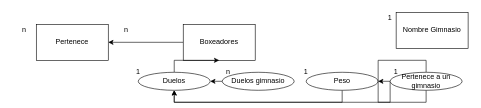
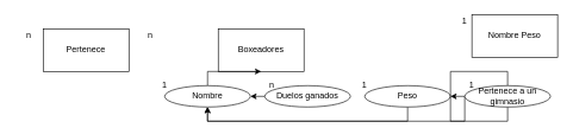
  <mxCell id="0" />
  <mxCell id="1" parent="0" />
  <mxCell id="2" value="Pertenece" style="rounded=0;whiteSpace=wrap;html=1;" vertex="1" parent="1"><mxGeometry x="60" y="40" width="120" height="60" as="geometry" /></mxCell>
- <mxCell id="3" style="edgeStyle=orthogonalEdgeStyle;rounded=0;orthogonalLoop=1;jettySize=auto;html=1;exitX=0;exitY=0.5;exitDx=0;exitDy=0;entryX=1;entryY=0.5;entryDx=0;entryDy=0;" edge="1" parent="1" source="4" target="2"><mxGeometry relative="1" as="geometry" /></mxCell>
  <mxCell id="4" value="Boxeadores" style="rounded=0;whiteSpace=wrap;html=1;" vertex="1" parent="1"><mxGeometry x="305" y="40" width="120" height="60" as="geometry" /></mxCell>
- <mxCell id="5" value="Nombre Gimnasio" style="rounded=0;whiteSpace=wrap;html=1;" vertex="1" parent="1"><mxGeometry x="660" y="20" width="120" height="60" as="geometry" /></mxCell>
+ <mxCell id="5" value="Nombre Peso" style="rounded=0;whiteSpace=wrap;html=1;" vertex="1" parent="1"><mxGeometry x="660" y="20" width="120" height="60" as="geometry" /></mxCell>
  <mxCell id="6" style="edgeStyle=orthogonalEdgeStyle;rounded=0;orthogonalLoop=1;jettySize=auto;html=1;exitX=0.5;exitY=0;exitDx=0;exitDy=0;entryX=0.5;entryY=1;entryDx=0;entryDy=0;" edge="1" parent="1" source="7" target="4"><mxGeometry relative="1" as="geometry" /></mxCell>
- <mxCell id="7" value="Duelos" style="ellipse;whiteSpace=wrap;html=1;" vertex="1" parent="1"><mxGeometry x="230" y="120" width="120" height="30" as="geometry" /></mxCell>
+ <mxCell id="7" value="Nombre" style="ellipse;whiteSpace=wrap;html=1;" vertex="1" parent="1"><mxGeometry x="230" y="120" width="120" height="30" as="geometry" /></mxCell>
  <mxCell id="8" style="edgeStyle=orthogonalEdgeStyle;rounded=0;orthogonalLoop=1;jettySize=auto;html=1;exitX=0;exitY=0.5;exitDx=0;exitDy=0;entryX=1;entryY=0.5;entryDx=0;entryDy=0;" edge="1" parent="1" source="9" target="7"><mxGeometry relative="1" as="geometry" /></mxCell>
- <mxCell id="9" value="Duelos gimnasio" style="ellipse;whiteSpace=wrap;html=1;" vertex="1" parent="1"><mxGeometry x="370" y="120" width="120" height="30" as="geometry" /></mxCell>
+ <mxCell id="9" value="Duelos ganados" style="ellipse;whiteSpace=wrap;html=1;" vertex="1" parent="1"><mxGeometry x="370" y="120" width="120" height="30" as="geometry" /></mxCell>
  <mxCell id="10" style="edgeStyle=orthogonalEdgeStyle;rounded=0;orthogonalLoop=1;jettySize=auto;html=1;exitX=0.5;exitY=1;exitDx=0;exitDy=0;entryX=0.5;entryY=1;entryDx=0;entryDy=0;" edge="1" parent="1" source="11" target="7"><mxGeometry relative="1" as="geometry" /></mxCell>
  <mxCell id="11" value="Peso" style="ellipse;whiteSpace=wrap;html=1;" vertex="1" parent="1"><mxGeometry x="510" y="120" width="120" height="30" as="geometry" /></mxCell>
  <mxCell id="12" style="edgeStyle=orthogonalEdgeStyle;rounded=0;orthogonalLoop=1;jettySize=auto;html=1;exitX=0.5;exitY=1;exitDx=0;exitDy=0;entryX=0.5;entryY=1;entryDx=0;entryDy=0;" edge="1" parent="1" source="14" target="7"><mxGeometry relative="1" as="geometry" /></mxCell>
  <mxCell id="13" style="edgeStyle=orthogonalEdgeStyle;rounded=0;orthogonalLoop=1;jettySize=auto;html=1;exitX=0.5;exitY=0;exitDx=0;exitDy=0;" edge="1" parent="1" source="14" target="11"><mxGeometry relative="1" as="geometry" /></mxCell>
  <mxCell id="14" value="Pertenece a un gimnasio" style="ellipse;whiteSpace=wrap;html=1;" vertex="1" parent="1"><mxGeometry x="650" y="120" width="120" height="30" as="geometry" /></mxCell>
  <mxCell id="15" value="n" style="text;html=1;strokeColor=none;fillColor=none;align=center;verticalAlign=middle;whiteSpace=wrap;rounded=0;" vertex="1" parent="1"><mxGeometry x="20" y="40" width="40" height="20" as="geometry" /></mxCell>
  <mxCell id="16" value="n" style="text;html=1;strokeColor=none;fillColor=none;align=center;verticalAlign=middle;whiteSpace=wrap;rounded=0;" vertex="1" parent="1"><mxGeometry x="190" y="40" width="40" height="20" as="geometry" /></mxCell>
  <mxCell id="17" value="1" style="text;html=1;strokeColor=none;fillColor=none;align=center;verticalAlign=middle;whiteSpace=wrap;rounded=0;" vertex="1" parent="1"><mxGeometry x="210" y="110" width="40" height="20" as="geometry" /></mxCell>
  <mxCell id="18" value="n" style="text;html=1;strokeColor=none;fillColor=none;align=center;verticalAlign=middle;whiteSpace=wrap;rounded=0;" vertex="1" parent="1"><mxGeometry x="360" y="110" width="40" height="20" as="geometry" /></mxCell>
  <mxCell id="19" value="1" style="text;html=1;strokeColor=none;fillColor=none;align=center;verticalAlign=middle;whiteSpace=wrap;rounded=0;" vertex="1" parent="1"><mxGeometry x="490" y="110" width="40" height="20" as="geometry" /></mxCell>
  <mxCell id="20" value="1" style="text;html=1;strokeColor=none;fillColor=none;align=center;verticalAlign=middle;whiteSpace=wrap;rounded=0;" vertex="1" parent="1"><mxGeometry x="640" y="110" width="40" height="20" as="geometry" /></mxCell>
  <mxCell id="21" value="1" style="text;html=1;strokeColor=none;fillColor=none;align=center;verticalAlign=middle;whiteSpace=wrap;rounded=0;" vertex="1" parent="1"><mxGeometry x="630" y="20" width="40" height="20" as="geometry" /></mxCell>
